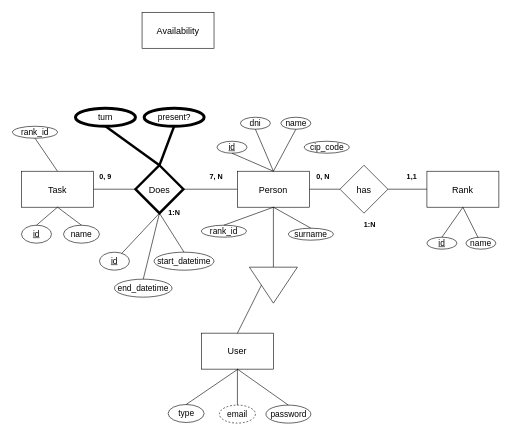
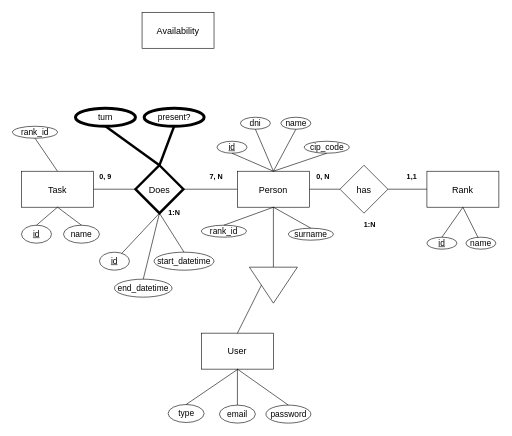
  <mxCell id="0" />
  <mxCell id="1" parent="0" />
  <mxCell id="2" style="edgeStyle=orthogonalEdgeStyle;rounded=0;orthogonalLoop=1;jettySize=auto;html=1;exitX=1;exitY=0.5;exitDx=0;exitDy=0;entryX=0;entryY=0.5;entryDx=0;entryDy=0;endArrow=none;endFill=0;" parent="1" source="3" target="7" edge="1"><mxGeometry relative="1" as="geometry" /></mxCell>
  <mxCell id="3" value="Task" style="rounded=0;whiteSpace=wrap;html=1;fontSize=15;" parent="1" vertex="1"><mxGeometry x="35" y="285" width="120" height="60" as="geometry" /></mxCell>
  <mxCell id="4" value="" style="edgeStyle=orthogonalEdgeStyle;rounded=0;orthogonalLoop=1;jettySize=auto;html=1;endArrow=none;endFill=0;" parent="1" source="6" target="7" edge="1"><mxGeometry relative="1" as="geometry" /></mxCell>
  <mxCell id="5" style="edgeStyle=orthogonalEdgeStyle;rounded=0;orthogonalLoop=1;jettySize=auto;html=1;exitX=1;exitY=0.5;exitDx=0;exitDy=0;entryX=0;entryY=0.5;entryDx=0;entryDy=0;endArrow=none;endFill=0;fontSize=12;" parent="1" source="6" target="19" edge="1"><mxGeometry relative="1" as="geometry" /></mxCell>
  <mxCell id="6" value="Person&lt;br style=&quot;font-size: 15px;&quot;&gt;" style="rounded=0;whiteSpace=wrap;html=1;fontSize=15;" parent="1" vertex="1"><mxGeometry x="395" y="285" width="120" height="60" as="geometry" /></mxCell>
  <mxCell id="7" value="Does" style="rhombus;whiteSpace=wrap;html=1;fontSize=15;rounded=0;shadow=0;comic=0;strokeWidth=4;" parent="1" vertex="1"><mxGeometry x="225" y="275" width="80" height="80" as="geometry" /></mxCell>
  <mxCell id="8" value="id&lt;br style=&quot;font-size: 14px;&quot;&gt;" style="ellipse;whiteSpace=wrap;html=1;fontSize=14;fontStyle=4" parent="1" vertex="1"><mxGeometry x="35" y="375" width="50" height="30" as="geometry" /></mxCell>
  <mxCell id="9" value="name&lt;br style=&quot;font-size: 14px;&quot;&gt;" style="ellipse;whiteSpace=wrap;html=1;fontSize=14;" parent="1" vertex="1"><mxGeometry x="105" y="375" width="60" height="30" as="geometry" /></mxCell>
  <mxCell id="10" value="id&lt;br style=&quot;font-size: 14px;&quot;&gt;" style="ellipse;whiteSpace=wrap;html=1;fontSize=14;fontStyle=4" parent="1" vertex="1"><mxGeometry x="165" y="420" width="50" height="30" as="geometry" /></mxCell>
  <mxCell id="11" value="start_datetime&lt;br style=&quot;font-size: 14px;&quot;&gt;" style="ellipse;whiteSpace=wrap;html=1;fontSize=14;" parent="1" vertex="1"><mxGeometry x="256" y="420" width="100" height="30" as="geometry" /></mxCell>
  <mxCell id="12" value="end_datetime&lt;br style=&quot;font-size: 14px;&quot;&gt;" style="ellipse;whiteSpace=wrap;html=1;fontSize=14;" parent="1" vertex="1"><mxGeometry x="190" y="465" width="96" height="30" as="geometry" /></mxCell>
  <mxCell id="13" value="id&lt;br style=&quot;font-size: 14px;&quot;&gt;" style="ellipse;whiteSpace=wrap;html=1;fontSize=14;fontStyle=4" parent="1" vertex="1"><mxGeometry x="361" y="235" width="50" height="20" as="geometry" /></mxCell>
  <mxCell id="14" value="dni&lt;br style=&quot;font-size: 14px;&quot;&gt;" style="ellipse;whiteSpace=wrap;html=1;fontSize=14;fontStyle=0" parent="1" vertex="1"><mxGeometry x="400" y="195" width="50" height="20" as="geometry" /></mxCell>
  <mxCell id="15" value="name&lt;br style=&quot;font-size: 14px;&quot;&gt;" style="ellipse;whiteSpace=wrap;html=1;fontSize=14;fontStyle=0" parent="1" vertex="1"><mxGeometry x="467.5" y="195" width="50" height="20" as="geometry" /></mxCell>
  <mxCell id="16" value="surname&lt;br style=&quot;font-size: 14px;&quot;&gt;" style="ellipse;whiteSpace=wrap;html=1;fontSize=14;fontStyle=0" parent="1" vertex="1"><mxGeometry x="480" y="380" width="75" height="20" as="geometry" /></mxCell>
  <mxCell id="17" value="cip_code&lt;br style=&quot;font-size: 14px;&quot;&gt;" style="ellipse;whiteSpace=wrap;html=1;fontSize=14;fontStyle=0" parent="1" vertex="1"><mxGeometry x="506.5" y="235" width="75" height="20" as="geometry" /></mxCell>
  <mxCell id="18" style="edgeStyle=orthogonalEdgeStyle;rounded=0;orthogonalLoop=1;jettySize=auto;html=1;exitX=1;exitY=0.5;exitDx=0;exitDy=0;entryX=0;entryY=0.5;entryDx=0;entryDy=0;endArrow=none;endFill=0;fontSize=12;" parent="1" source="19" target="20" edge="1"><mxGeometry relative="1" as="geometry" /></mxCell>
  <mxCell id="19" value="has" style="rhombus;whiteSpace=wrap;html=1;fontSize=15;" parent="1" vertex="1"><mxGeometry x="566" y="275" width="80" height="80" as="geometry" /></mxCell>
  <mxCell id="20" value="Rank&lt;br style=&quot;font-size: 15px;&quot;&gt;" style="rounded=0;whiteSpace=wrap;html=1;fontSize=15;" parent="1" vertex="1"><mxGeometry x="711" y="285" width="120" height="60" as="geometry" /></mxCell>
  <mxCell id="21" value="id&lt;br style=&quot;font-size: 14px;&quot;&gt;" style="ellipse;whiteSpace=wrap;html=1;fontSize=14;fontStyle=4" parent="1" vertex="1"><mxGeometry x="711" y="395" width="50" height="20" as="geometry" /></mxCell>
  <mxCell id="22" value="name&lt;br style=&quot;font-size: 14px;&quot;&gt;" style="ellipse;whiteSpace=wrap;html=1;fontSize=14;fontStyle=0" parent="1" vertex="1"><mxGeometry x="776" y="395" width="50" height="20" as="geometry" /></mxCell>
  <mxCell id="23" style="edgeStyle=orthogonalEdgeStyle;rounded=0;orthogonalLoop=1;jettySize=auto;html=1;exitX=0;exitY=0.5;exitDx=0;exitDy=0;entryX=0.5;entryY=1;entryDx=0;entryDy=0;endArrow=none;endFill=0;fontSize=12;" parent="1" source="24" target="6" edge="1"><mxGeometry relative="1" as="geometry" /></mxCell>
  <mxCell id="24" value="" style="triangle;whiteSpace=wrap;html=1;fontSize=12;rotation=90;" parent="1" vertex="1"><mxGeometry x="425" y="435" width="60" height="80" as="geometry" /></mxCell>
  <mxCell id="25" value="User" style="rounded=0;whiteSpace=wrap;html=1;fontSize=15;" parent="1" vertex="1"><mxGeometry x="335" y="555" width="120" height="60" as="geometry" /></mxCell>
- <mxCell id="26" value="email&lt;br style=&quot;font-size: 14px;&quot;&gt;" style="ellipse;whiteSpace=wrap;html=1;fontSize=14;dashed=1;" parent="1" vertex="1"><mxGeometry x="365" y="675" width="60" height="30" as="geometry" /></mxCell>
+ <mxCell id="26" value="email&lt;br style=&quot;font-size: 14px;&quot;&gt;" style="ellipse;whiteSpace=wrap;html=1;fontSize=14;" parent="1" vertex="1"><mxGeometry x="365" y="675" width="60" height="30" as="geometry" /></mxCell>
  <mxCell id="27" value="password&lt;br style=&quot;font-size: 14px;&quot;&gt;" style="ellipse;whiteSpace=wrap;html=1;fontSize=14;" parent="1" vertex="1"><mxGeometry x="442.5" y="675" width="75" height="30" as="geometry" /></mxCell>
  <mxCell id="28" value="" style="endArrow=none;html=1;fontSize=12;entryX=0.5;entryY=0;entryDx=0;entryDy=0;exitX=0.5;exitY=1;exitDx=0;exitDy=0;" parent="1" source="13" target="6" edge="1"><mxGeometry width="50" height="50" relative="1" as="geometry"><mxPoint x="326" y="255" as="sourcePoint" /><mxPoint x="376" y="205" as="targetPoint" /></mxGeometry></mxCell>
  <mxCell id="29" value="" style="endArrow=none;html=1;fontSize=12;entryX=0.5;entryY=1;entryDx=0;entryDy=0;exitX=0.5;exitY=0;exitDx=0;exitDy=0;" parent="1" source="6" target="14" edge="1"><mxGeometry width="50" height="50" relative="1" as="geometry"><mxPoint x="406" y="245" as="sourcePoint" /><mxPoint x="456" y="195" as="targetPoint" /></mxGeometry></mxCell>
  <mxCell id="30" value="" style="endArrow=none;html=1;fontSize=12;entryX=0.5;entryY=1;entryDx=0;entryDy=0;exitX=0.5;exitY=0;exitDx=0;exitDy=0;" parent="1" source="6" target="15" edge="1"><mxGeometry width="50" height="50" relative="1" as="geometry"><mxPoint x="256" y="245" as="sourcePoint" /><mxPoint x="306" y="195" as="targetPoint" /></mxGeometry></mxCell>
+ <mxCell id="31" value="" style="endArrow=none;html=1;fontSize=12;entryX=0.5;entryY=1;entryDx=0;entryDy=0;exitX=0.5;exitY=0;exitDx=0;exitDy=0;" parent="1" source="6" target="17" edge="1"><mxGeometry width="50" height="50" relative="1" as="geometry"><mxPoint x="546" y="555" as="sourcePoint" /><mxPoint x="596" y="505" as="targetPoint" /></mxGeometry></mxCell>
  <mxCell id="32" value="" style="endArrow=none;html=1;fontSize=12;entryX=0.5;entryY=1;entryDx=0;entryDy=0;exitX=0.5;exitY=0;exitDx=0;exitDy=0;" parent="1" source="16" target="6" edge="1"><mxGeometry width="50" height="50" relative="1" as="geometry"><mxPoint x="536" y="435" as="sourcePoint" /><mxPoint x="586" y="385" as="targetPoint" /></mxGeometry></mxCell>
  <mxCell id="33" value="" style="endArrow=none;html=1;fontSize=12;entryX=0.5;entryY=1;entryDx=0;entryDy=0;exitX=0.5;exitY=0;exitDx=0;exitDy=0;" parent="1" source="12" target="7" edge="1"><mxGeometry width="50" height="50" relative="1" as="geometry"><mxPoint x="176" y="485" as="sourcePoint" /><mxPoint x="226" y="435" as="targetPoint" /></mxGeometry></mxCell>
  <mxCell id="34" value="" style="endArrow=none;html=1;fontSize=12;entryX=0.5;entryY=1;entryDx=0;entryDy=0;exitX=0.5;exitY=0;exitDx=0;exitDy=0;" parent="1" source="11" target="7" edge="1"><mxGeometry width="50" height="50" relative="1" as="geometry"><mxPoint x="286" y="505" as="sourcePoint" /><mxPoint x="336" y="455" as="targetPoint" /></mxGeometry></mxCell>
  <mxCell id="35" value="" style="endArrow=none;html=1;fontSize=12;entryX=0.5;entryY=1;entryDx=0;entryDy=0;exitX=0.5;exitY=0;exitDx=0;exitDy=0;" parent="1" source="25" target="24" edge="1"><mxGeometry width="50" height="50" relative="1" as="geometry"><mxPoint x="256" y="565" as="sourcePoint" /><mxPoint x="306" y="515" as="targetPoint" /></mxGeometry></mxCell>
  <mxCell id="36" value="" style="endArrow=none;html=1;fontSize=12;entryX=0.5;entryY=1;entryDx=0;entryDy=0;exitX=0.5;exitY=0;exitDx=0;exitDy=0;" parent="1" source="26" target="25" edge="1"><mxGeometry width="50" height="50" relative="1" as="geometry"><mxPoint x="206" y="675" as="sourcePoint" /><mxPoint x="256" y="625" as="targetPoint" /></mxGeometry></mxCell>
  <mxCell id="37" value="" style="endArrow=none;html=1;fontSize=12;entryX=0.5;entryY=1;entryDx=0;entryDy=0;exitX=0.5;exitY=0;exitDx=0;exitDy=0;" parent="1" source="27" target="25" edge="1"><mxGeometry width="50" height="50" relative="1" as="geometry"><mxPoint x="546" y="685" as="sourcePoint" /><mxPoint x="596" y="635" as="targetPoint" /></mxGeometry></mxCell>
  <mxCell id="38" value="" style="endArrow=none;html=1;fontSize=12;entryX=0.5;entryY=1;entryDx=0;entryDy=0;exitX=0.5;exitY=0;exitDx=0;exitDy=0;" parent="1" source="21" target="20" edge="1"><mxGeometry width="50" height="50" relative="1" as="geometry"><mxPoint x="686" y="505" as="sourcePoint" /><mxPoint x="736" y="455" as="targetPoint" /></mxGeometry></mxCell>
  <mxCell id="39" value="" style="endArrow=none;html=1;fontSize=12;entryX=0.5;entryY=1;entryDx=0;entryDy=0;" parent="1" source="22" target="20" edge="1"><mxGeometry width="50" height="50" relative="1" as="geometry"><mxPoint x="756" y="515" as="sourcePoint" /><mxPoint x="806" y="465" as="targetPoint" /></mxGeometry></mxCell>
  <mxCell id="40" value="" style="endArrow=none;html=1;fontSize=12;entryX=0.5;entryY=1;entryDx=0;entryDy=0;" parent="1" source="10" target="7" edge="1"><mxGeometry width="50" height="50" relative="1" as="geometry"><mxPoint x="246" y="535" as="sourcePoint" /><mxPoint x="296" y="485" as="targetPoint" /></mxGeometry></mxCell>
  <mxCell id="41" value="" style="endArrow=none;html=1;fontSize=12;entryX=0.5;entryY=1;entryDx=0;entryDy=0;exitX=0.5;exitY=0;exitDx=0;exitDy=0;" parent="1" source="8" target="3" edge="1"><mxGeometry width="50" height="50" relative="1" as="geometry"><mxPoint x="86" y="505" as="sourcePoint" /><mxPoint x="136" y="455" as="targetPoint" /></mxGeometry></mxCell>
  <mxCell id="42" value="" style="endArrow=none;html=1;fontSize=12;entryX=0.5;entryY=1;entryDx=0;entryDy=0;exitX=0.5;exitY=0;exitDx=0;exitDy=0;" parent="1" source="9" target="3" edge="1"><mxGeometry width="50" height="50" relative="1" as="geometry"><mxPoint x="96" y="485" as="sourcePoint" /><mxPoint x="146" y="435" as="targetPoint" /></mxGeometry></mxCell>
  <mxCell id="43" value="type&lt;br style=&quot;font-size: 14px;&quot;&gt;" style="ellipse;whiteSpace=wrap;html=1;fontSize=14;" parent="1" vertex="1"><mxGeometry x="279.5" y="674" width="60" height="30" as="geometry" /></mxCell>
  <mxCell id="44" value="" style="endArrow=none;html=1;fontSize=12;exitX=0.5;exitY=0;exitDx=0;exitDy=0;" parent="1" source="43" edge="1"><mxGeometry width="50" height="50" relative="1" as="geometry"><mxPoint x="256" y="635" as="sourcePoint" /><mxPoint x="396" y="615" as="targetPoint" /></mxGeometry></mxCell>
  <mxCell id="45" value="present?&lt;br style=&quot;font-size: 14px&quot;&gt;" style="ellipse;whiteSpace=wrap;html=1;fontSize=14;strokeWidth=5;" parent="1" vertex="1"><mxGeometry x="239.5" y="180" width="100" height="30" as="geometry" /></mxCell>
  <mxCell id="46" value="" style="endArrow=none;html=1;fontSize=15;entryX=0.5;entryY=1;entryDx=0;entryDy=0;exitX=0.5;exitY=0;exitDx=0;exitDy=0;strokeWidth=4;" parent="1" source="7" target="45" edge="1"><mxGeometry width="50" height="50" relative="1" as="geometry"><mxPoint x="196" y="255" as="sourcePoint" /><mxPoint x="246" y="205" as="targetPoint" /></mxGeometry></mxCell>
  <mxCell id="47" value="0, 9" style="text;html=1;strokeColor=none;fillColor=none;align=center;verticalAlign=middle;whiteSpace=wrap;rounded=0;fontStyle=1" vertex="1" parent="1"><mxGeometry x="155" y="285" width="40" height="20" as="geometry" /></mxCell>
  <mxCell id="48" value="7, N" style="text;html=1;strokeColor=none;fillColor=none;align=center;verticalAlign=middle;whiteSpace=wrap;rounded=0;fontStyle=1" vertex="1" parent="1"><mxGeometry x="339.5" y="285" width="40" height="20" as="geometry" /></mxCell>
  <mxCell id="49" value="0, N" style="text;html=1;strokeColor=none;fillColor=none;align=center;verticalAlign=middle;whiteSpace=wrap;rounded=0;fontStyle=1" vertex="1" parent="1"><mxGeometry x="517.5" y="285" width="40" height="20" as="geometry" /></mxCell>
  <mxCell id="50" value="1,1" style="text;html=1;strokeColor=none;fillColor=none;align=center;verticalAlign=middle;whiteSpace=wrap;rounded=0;fontStyle=1" vertex="1" parent="1"><mxGeometry x="666" y="285" width="40" height="20" as="geometry" /></mxCell>
  <mxCell id="51" value="turn&lt;br style=&quot;font-size: 14px&quot;&gt;" style="ellipse;whiteSpace=wrap;html=1;fontSize=14;strokeWidth=5;" vertex="1" parent="1"><mxGeometry x="125" y="180" width="100" height="30" as="geometry" /></mxCell>
  <mxCell id="52" value="" style="endArrow=none;html=1;fontSize=15;entryX=0.5;entryY=1;entryDx=0;entryDy=0;exitX=0.5;exitY=0;exitDx=0;exitDy=0;strokeWidth=4;" edge="1" parent="1" source="7" target="51"><mxGeometry width="50" height="50" relative="1" as="geometry"><mxPoint x="215" y="275" as="sourcePoint" /><mxPoint x="240" y="210" as="targetPoint" /></mxGeometry></mxCell>
  <mxCell id="53" value="1:N" style="text;html=1;strokeColor=none;fillColor=none;align=center;verticalAlign=middle;whiteSpace=wrap;rounded=0;fontStyle=1" vertex="1" parent="1"><mxGeometry x="269.5" y="345" width="40" height="20" as="geometry" /></mxCell>
  <mxCell id="54" value="1:N" style="text;html=1;strokeColor=none;fillColor=none;align=center;verticalAlign=middle;whiteSpace=wrap;rounded=0;fontStyle=1" vertex="1" parent="1"><mxGeometry x="596" y="365" width="40" height="20" as="geometry" /></mxCell>
  <mxCell id="55" value="Availability" style="rounded=0;whiteSpace=wrap;html=1;fontSize=15;" vertex="1" parent="1"><mxGeometry x="236" y="20" width="120" height="60" as="geometry" /></mxCell>
  <mxCell id="56" value="rank_id&lt;br style=&quot;font-size: 14px&quot;&gt;" style="ellipse;whiteSpace=wrap;html=1;fontSize=14;fontStyle=0" vertex="1" parent="1"><mxGeometry x="335" y="375" width="75" height="20" as="geometry" /></mxCell>
  <mxCell id="57" value="rank_id&lt;br style=&quot;font-size: 14px&quot;&gt;" style="ellipse;whiteSpace=wrap;html=1;fontSize=14;fontStyle=0" vertex="1" parent="1"><mxGeometry x="20" y="210" width="75" height="20" as="geometry" /></mxCell>
  <mxCell id="58" value="" style="endArrow=none;startArrow=none;html=1;entryX=0.5;entryY=1;entryDx=0;entryDy=0;exitX=0.5;exitY=0;exitDx=0;exitDy=0;startFill=0;endFill=0;" edge="1" parent="1" source="56" target="6"><mxGeometry width="50" height="50" relative="1" as="geometry"><mxPoint x="121" y="550" as="sourcePoint" /><mxPoint x="171" y="500" as="targetPoint" /></mxGeometry></mxCell>
  <mxCell id="59" value="" style="endArrow=none;startArrow=none;html=1;entryX=0.5;entryY=0;entryDx=0;entryDy=0;exitX=0.5;exitY=1;exitDx=0;exitDy=0;verticalAlign=middle;endFill=0;startFill=0;" edge="1" parent="1" source="57" target="3"><mxGeometry width="50" height="50" relative="1" as="geometry"><mxPoint x="41" y="280" as="sourcePoint" /><mxPoint x="91" y="230" as="targetPoint" /></mxGeometry></mxCell>
